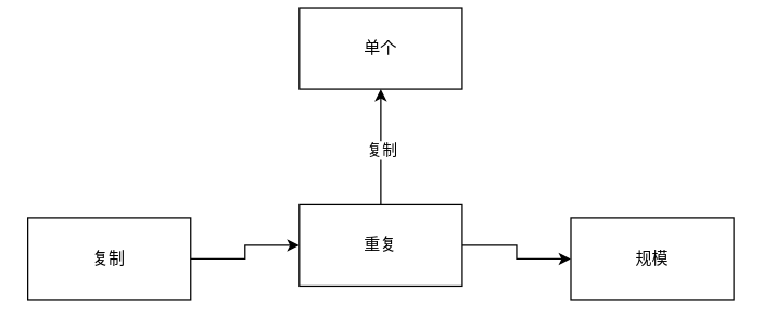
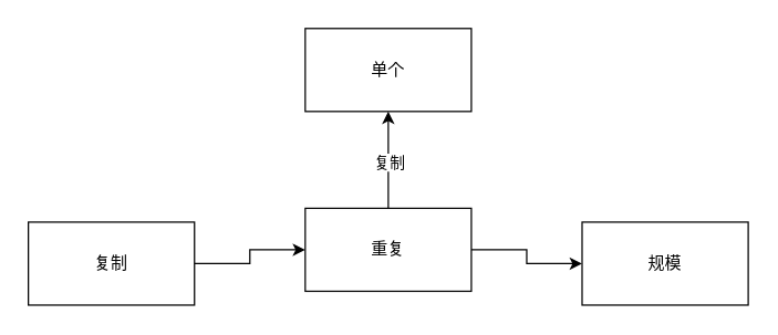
  <mxCell id="0" />
  <mxCell id="1" parent="0" />
  <mxCell id="2" value="" style="edgeStyle=orthogonalEdgeStyle;rounded=0;orthogonalLoop=1;jettySize=auto;html=1;" edge="1" parent="1" source="3" target="7"><mxGeometry relative="1" as="geometry" /></mxCell>
  <mxCell id="3" value="复制" style="rounded=0;whiteSpace=wrap;html=1;" vertex="1" parent="1"><mxGeometry x="20" y="160" width="120" height="60" as="geometry" /></mxCell>
  <mxCell id="4" value="" style="edgeStyle=orthogonalEdgeStyle;rounded=0;orthogonalLoop=1;jettySize=auto;html=1;" edge="1" parent="1" source="7" target="8"><mxGeometry relative="1" as="geometry" /></mxCell>
  <mxCell id="5" value="" style="edgeStyle=orthogonalEdgeStyle;rounded=0;orthogonalLoop=1;jettySize=auto;html=1;" edge="1" parent="1" source="7" target="9"><mxGeometry relative="1" as="geometry" /></mxCell>
  <mxCell id="6" value="复制" style="edgeLabel;html=1;align=center;verticalAlign=middle;resizable=0;points=[];" vertex="1" connectable="0" parent="5"><mxGeometry x="-0.025" relative="1" as="geometry"><mxPoint as="offset" /></mxGeometry></mxCell>
  <mxCell id="7" value="重复" style="whiteSpace=wrap;html=1;rounded=0;" vertex="1" parent="1"><mxGeometry x="220" y="150" width="120" height="60" as="geometry" /></mxCell>
  <mxCell id="8" value="规模" style="whiteSpace=wrap;html=1;rounded=0;" vertex="1" parent="1"><mxGeometry x="420" y="160" width="120" height="60" as="geometry" /></mxCell>
- <mxCell id="9" value="单个" style="whiteSpace=wrap;html=1;rounded=0;" vertex="1" parent="1"><mxGeometry x="220" y="5" width="120" height="60" as="geometry" /></mxCell>
+ <mxCell id="9" value="单个" style="whiteSpace=wrap;html=1;rounded=0;" vertex="1" parent="1"><mxGeometry x="220" y="20" width="120" height="60" as="geometry" /></mxCell>
